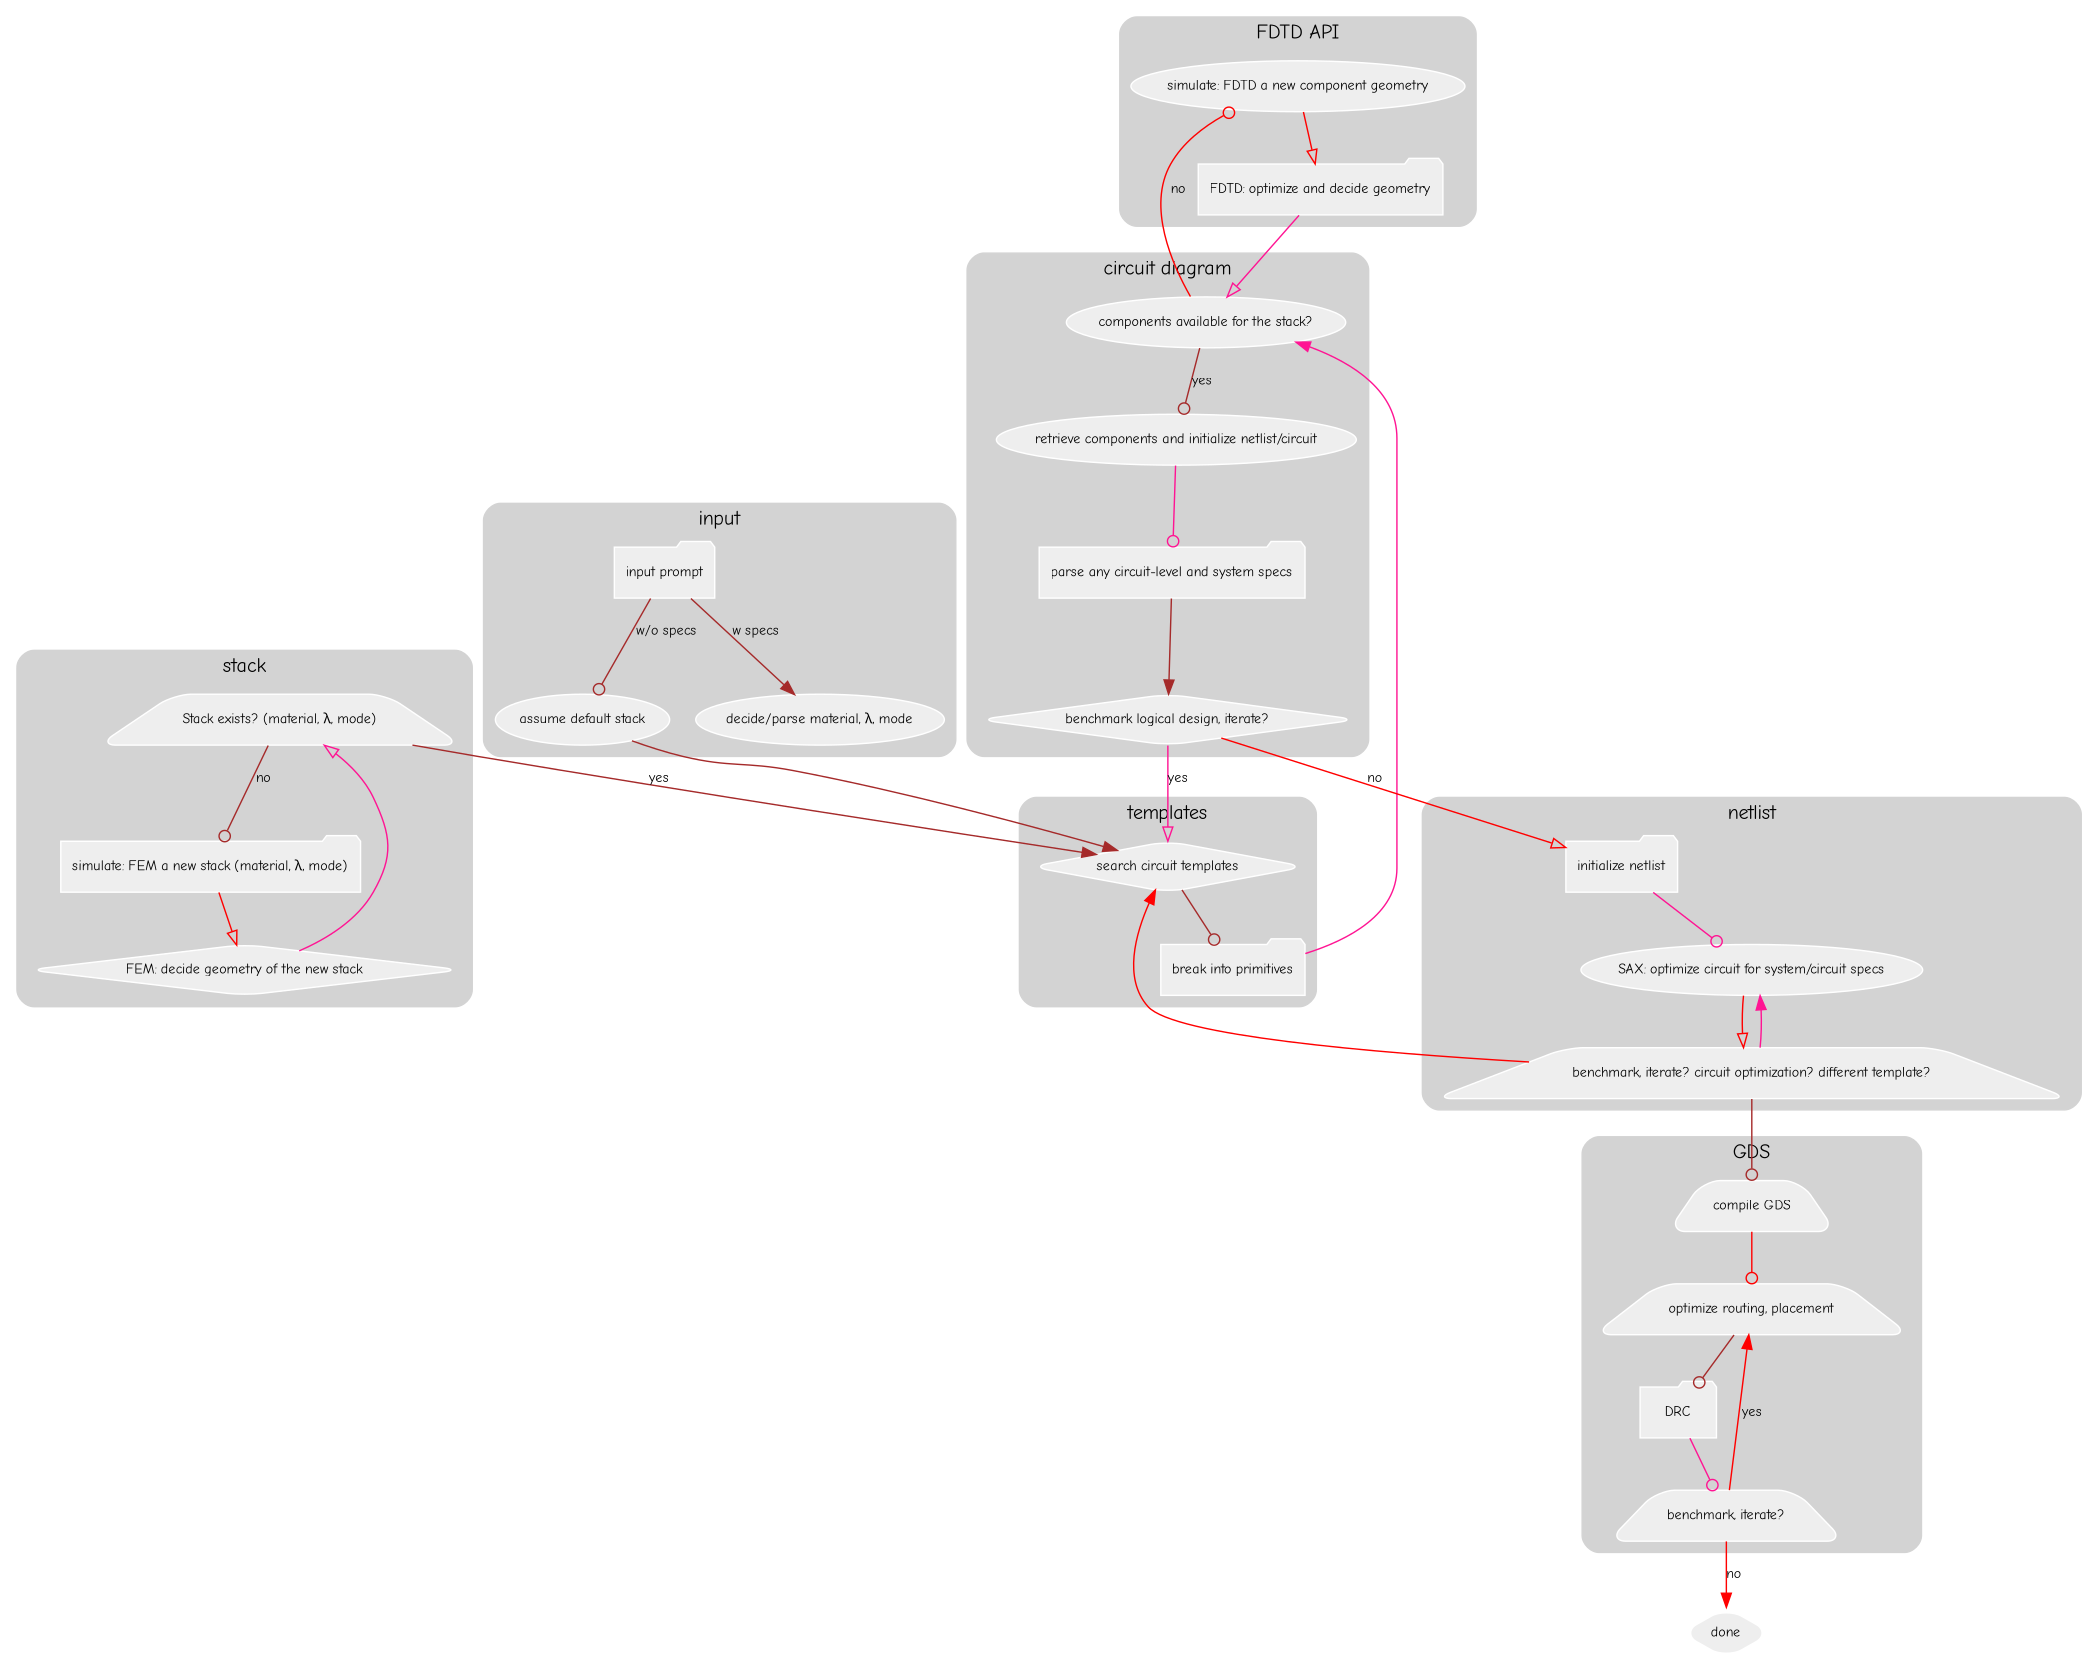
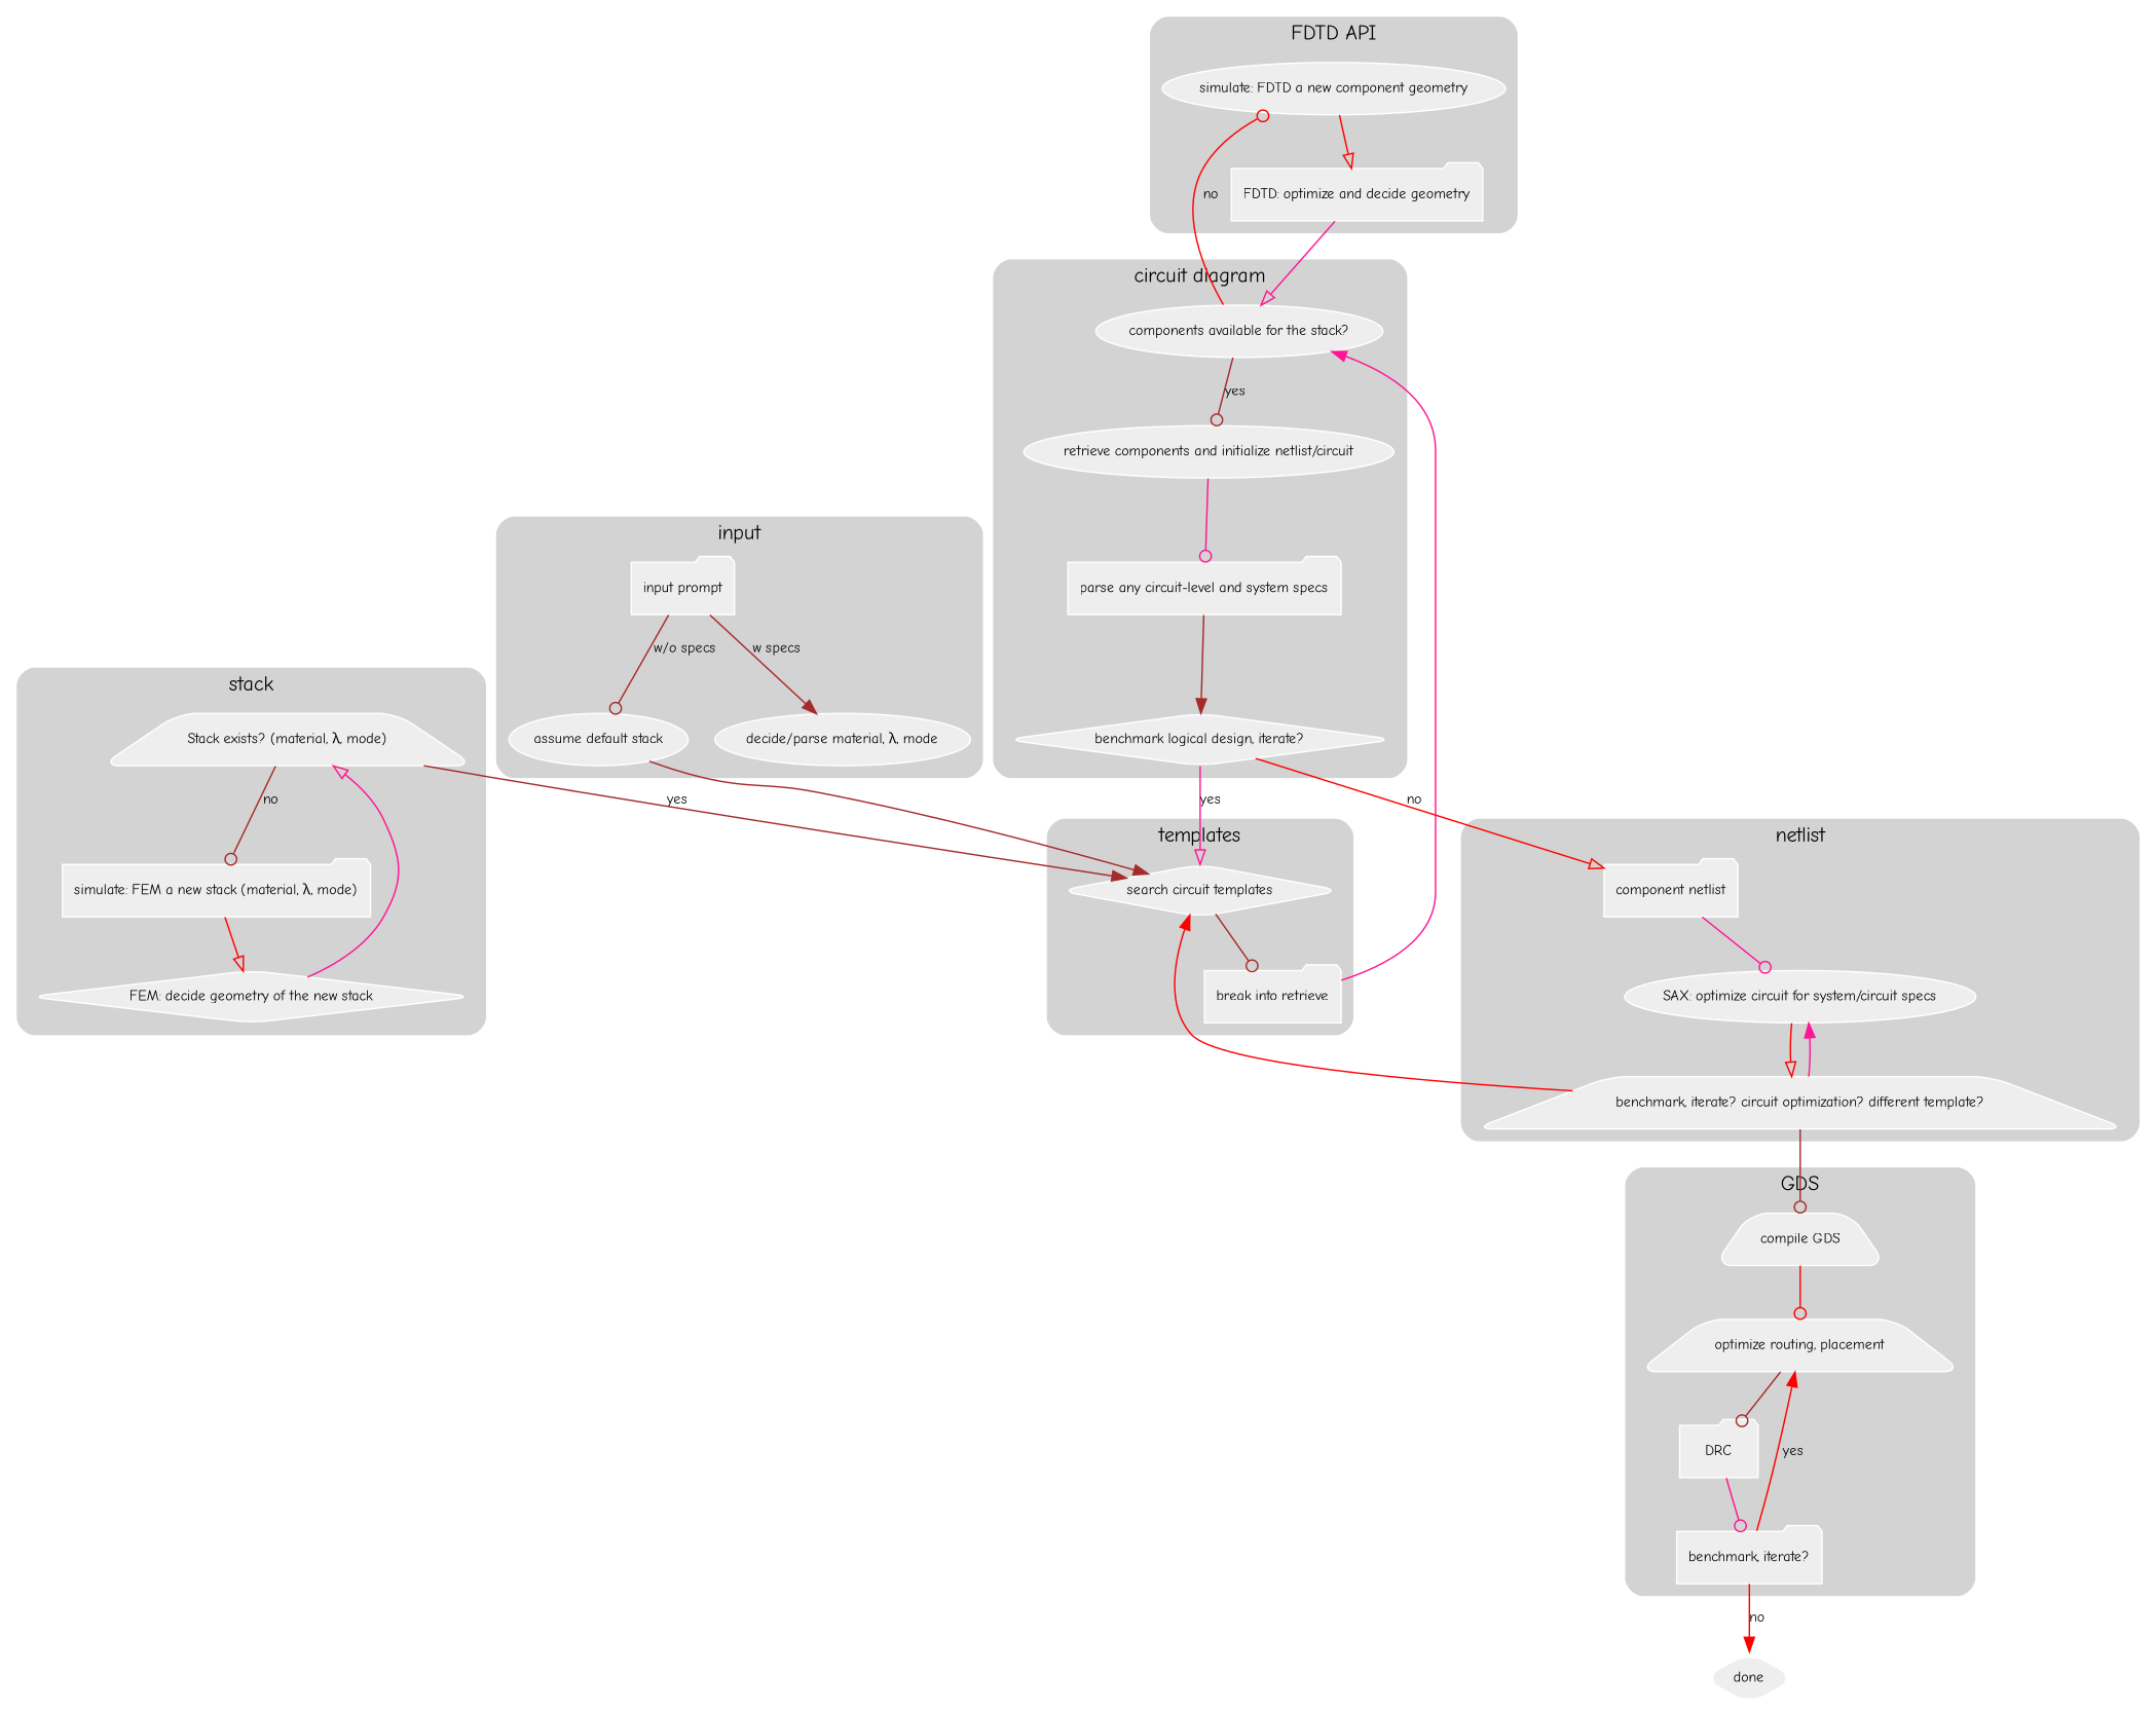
  digraph {
    fontname="Comic Neue"
    node [color="#ffffff" fillcolor="#eeeeee" fontcolor="#000000" fontname="Comic Neue" fontsize=10 shape=folder style="rounded,filled"]
    edge [arrowhead=odot color=brown fontcolor="#000000" fontname="Comic Neue" fontsize=10]
    n1 [label="input prompt"]
    n2 [label="assume default stack" shape=ellipse]
    n3 [label="decide/parse material, λ, mode" shape=ellipse]
    n4 [label="Stack exists? (material, λ, mode)" shape=trapezium]
    n5 [label="simulate: FEM a new stack (material, λ, mode)"]
    n6 [label="FEM: decide geometry of the new stack" shape=diamond]
    n7 [label="search circuit templates" shape=diamond]
-   n8 [label="break into primitives"]
+   n8 [label="break into retrieve"]
    n9 [label="components available for the stack?" shape=ellipse]
    n10 [label="retrieve components and initialize netlist/circuit" shape=ellipse]
    n11 [label="benchmark logical design, iterate?" shape=diamond]
    n12 [label="parse any circuit-level and system specs"]
-   n13 [label="initialize netlist"]
+   n13 [label="component netlist"]
    n14 [label="SAX: optimize circuit for system/circuit specs" shape=ellipse]
    n15 [label="benchmark, iterate? circuit optimization? different template?" shape=trapezium]
    n16 [label="simulate: FDTD a new component geometry" shape=ellipse]
    n17 [label="FDTD: optimize and decide geometry"]
    n18 [label="compile GDS" shape=trapezium]
    n19 [label="optimize routing, placement" shape=trapezium]
-   n20 [label="benchmark, iterate?" shape=trapezium]
+   n20 [label="benchmark, iterate?"]
    n21 [label=DRC]
    n22 [label=done shape=diamond]
    subgraph cluster_1 {
      color=lightgrey
      label=input
      style="filled,rounded"
      n1
      n2
      n3
    }
    subgraph cluster_2 {
      color=lightgrey
      label=stack
      style="filled,rounded"
      n4
      n5
      n6
    }
    subgraph cluster_3 {
      color=lightgrey
      label=templates
      style="filled,rounded"
      n7
      n8
    }
    subgraph cluster_4 {
      color=lightgrey
      label="circuit diagram"
      style="filled,rounded"
      n9
      n10
      n11
      n12
    }
    subgraph cluster_5 {
      color=lightgrey
      label=netlist
      style="filled,rounded"
      n13
      n14
      n15
    }
    subgraph cluster_6 {
      color=lightgrey
      label="FDTD API"
      style="filled,rounded"
      n16
      n17
    }
    subgraph cluster_7 {
      color=lightgrey
      label=GDS
      style="filled,rounded"
      n18
      n19
      n20
      n21
    }
    n1 -> n2 [label="w/o specs"]
    n1 -> n3 [arrowhead=normal label="w specs"]
    n2 -> n7 [arrowhead=normal]
    n4 -> n5 [label=no]
    n4 -> n7 [arrowhead=normal label=yes]
    n5 -> n6 [arrowhead=onormal color=red]
    n6 -> n4 [arrowhead=onormal color=deeppink]
    n7 -> n8
    n8 -> n9 [arrowhead=normal color=deeppink]
    n9 -> n10 [label=yes]
    n9 -> n16 [color=red label=no]
    n10 -> n12 [color=deeppink]
    n11 -> n7 [arrowhead=onormal color=deeppink label=yes]
    n11 -> n13 [arrowhead=onormal color=red label=no]
    n12 -> n11 [arrowhead=normal]
    n13 -> n14 [color=deeppink]
    n14 -> n15 [arrowhead=onormal color=red]
    n15 -> n7 [arrowhead=normal color=red]
    n15 -> n14 [arrowhead=normal color=deeppink]
    n15 -> n18
    n16 -> n17 [arrowhead=onormal color=red]
    n17 -> n9 [arrowhead=onormal color=deeppink]
    n18 -> n19 [color=red]
    n19 -> n21
    n20 -> n19 [arrowhead=normal color=red label=yes]
    n20 -> n22 [arrowhead=normal color=red label=no]
    n21 -> n20 [color=deeppink]
  }
